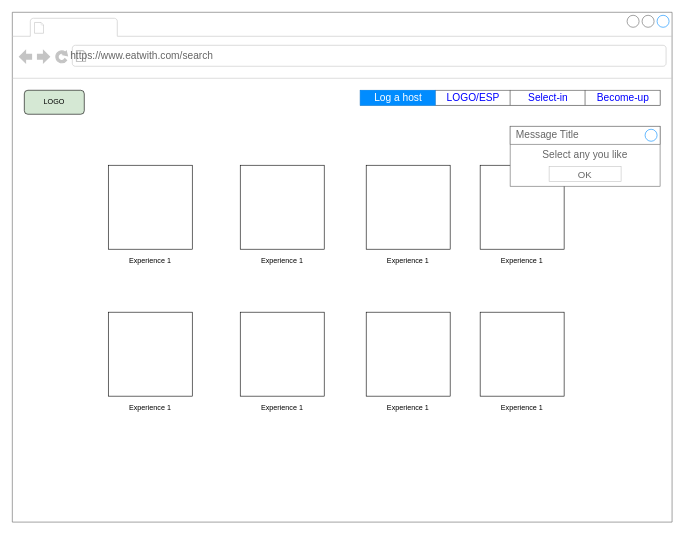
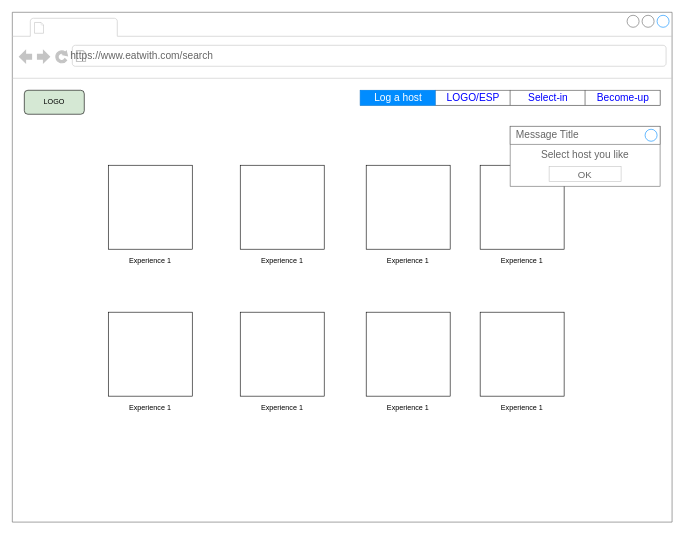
  <mxCell id="0" />
  <mxCell id="1" parent="0" />
  <mxCell id="2" value="ES/EUR" style="text;html=1;points=[];align=left;verticalAlign=top;spacingTop=-4;fontSize=14;fontFamily=Verdana" parent="1" vertex="1"><mxGeometry x="880" y="60" width="60" height="20" as="geometry" /></mxCell>
  <mxCell id="3" value="Login" style="text;html=1;points=[];align=left;verticalAlign=top;spacingTop=-4;fontSize=14;fontFamily=Verdana" parent="1" vertex="1"><mxGeometry x="950" y="60" width="60" height="20" as="geometry" /></mxCell>
  <mxCell id="4" value="Signup" style="text;html=1;points=[];align=left;verticalAlign=top;spacingTop=-4;fontSize=14;fontFamily=Verdana" parent="1" vertex="1"><mxGeometry x="1020" y="60" width="60" height="20" as="geometry" /></mxCell>
  <mxCell id="5" value="" style="strokeWidth=1;shadow=0;dashed=0;align=center;html=1;shape=mxgraph.mockup.containers.browserWindow;rSize=0;strokeColor=#666666;strokeColor2=#008cff;strokeColor3=#c4c4c4;mainText=,;recursiveResize=0;" parent="1" vertex="1"><mxGeometry width="1100" height="850" as="geometry" x="20" y="20" /></mxCell>
  <mxCell id="6" value="https://www.eatwith.com/search" style="strokeWidth=1;shadow=0;dashed=0;align=center;html=1;shape=mxgraph.mockup.containers.anchor;rSize=0;fontSize=17;fontColor=#666666;align=left;" parent="5" vertex="1"><mxGeometry x="95" y="60" width="250" height="26" as="geometry" /></mxCell>
  <mxCell id="7" value="LOGO" style="rounded=1;whiteSpace=wrap;html=1;fillColor=#d5e8d4;" parent="5" vertex="1"><mxGeometry x="20" y="130" width="100" height="40" as="geometry" /></mxCell>
  <mxCell id="8" value="" style="strokeWidth=1;shadow=0;dashed=0;align=center;html=1;shape=mxgraph.mockup.text.rrect;rSize=0;strokeColor=#666666;" parent="5" vertex="1"><mxGeometry x="580" y="130" width="500" height="25" as="geometry" /></mxCell>
  <mxCell id="9" value="LOGO/ESP" style="strokeColor=inherit;fillColor=inherit;gradientColor=inherit;strokeWidth=1;shadow=0;dashed=0;align=center;html=1;shape=mxgraph.mockup.text.rrect;rSize=0;fontSize=17;fontColor=#0000ff;" parent="8" vertex="1"><mxGeometry x="125" width="125" height="25" as="geometry" /></mxCell>
  <mxCell id="10" value="Select-in" style="strokeColor=inherit;fillColor=inherit;gradientColor=inherit;strokeWidth=1;shadow=0;dashed=0;align=center;html=1;shape=mxgraph.mockup.text.rrect;rSize=0;fontSize=17;fontColor=#0000ff;" parent="8" vertex="1"><mxGeometry x="250" width="125" height="25" as="geometry" /></mxCell>
  <mxCell id="11" value="Become-up" style="strokeColor=inherit;fillColor=inherit;gradientColor=inherit;strokeWidth=1;shadow=0;dashed=0;align=center;html=1;shape=mxgraph.mockup.text.rrect;rSize=0;fontSize=17;fontColor=#0000ff;" parent="8" vertex="1"><mxGeometry x="375" width="125" height="25" as="geometry" /></mxCell>
  <mxCell id="12" value="Log a host" style="strokeWidth=1;shadow=0;dashed=0;align=center;html=1;shape=mxgraph.mockup.text.rrect;rSize=0;fontSize=17;fontColor=#ffffff;fillColor=#008cff;strokeColor=#008cff;" parent="8" vertex="1"><mxGeometry width="125" height="25" as="geometry" /></mxCell>
  <mxCell id="13" value="" style="whiteSpace=wrap;html=1;aspect=fixed;" parent="5" vertex="1"><mxGeometry x="160" y="255" width="140" height="140" as="geometry" /></mxCell>
  <mxCell id="14" value="Experience 1" style="text;html=1;strokeColor=none;fillColor=none;align=center;verticalAlign=middle;whiteSpace=wrap;rounded=0;" parent="5" vertex="1"><mxGeometry x="175" y="405" width="110" height="20" as="geometry" /></mxCell>
  <mxCell id="15" value="" style="whiteSpace=wrap;html=1;aspect=fixed;" parent="5" vertex="1"><mxGeometry x="380" y="255" width="140" height="140" as="geometry" /></mxCell>
  <mxCell id="16" value="Experience 1" style="text;html=1;strokeColor=none;fillColor=none;align=center;verticalAlign=middle;whiteSpace=wrap;rounded=0;" parent="5" vertex="1"><mxGeometry x="395" y="405" width="110" height="20" as="geometry" /></mxCell>
  <mxCell id="17" value="" style="whiteSpace=wrap;html=1;aspect=fixed;" parent="5" vertex="1"><mxGeometry x="590" y="255" width="140" height="140" as="geometry" /></mxCell>
  <mxCell id="18" value="Experience 1" style="text;html=1;strokeColor=none;fillColor=none;align=center;verticalAlign=middle;whiteSpace=wrap;rounded=0;" parent="5" vertex="1"><mxGeometry x="605" y="405" width="110" height="20" as="geometry" /></mxCell>
  <mxCell id="19" value="" style="whiteSpace=wrap;html=1;aspect=fixed;" parent="5" vertex="1"><mxGeometry x="780" y="255" width="140" height="140" as="geometry" /></mxCell>
  <mxCell id="20" value="Experience 1" style="text;html=1;strokeColor=none;fillColor=none;align=center;verticalAlign=middle;whiteSpace=wrap;rounded=0;" parent="5" vertex="1"><mxGeometry x="795" y="405" width="110" height="20" as="geometry" /></mxCell>
  <mxCell id="21" value="" style="whiteSpace=wrap;html=1;aspect=fixed;" vertex="1" parent="5"><mxGeometry x="160" y="500" width="140" height="140" as="geometry" /></mxCell>
  <mxCell id="22" value="Experience 1" style="text;html=1;strokeColor=none;fillColor=none;align=center;verticalAlign=middle;whiteSpace=wrap;rounded=0;" vertex="1" parent="5"><mxGeometry x="175" y="650" width="110" height="20" as="geometry" /></mxCell>
  <mxCell id="23" value="" style="whiteSpace=wrap;html=1;aspect=fixed;" vertex="1" parent="5"><mxGeometry x="380" y="500" width="140" height="140" as="geometry" /></mxCell>
  <mxCell id="24" value="Experience 1" style="text;html=1;strokeColor=none;fillColor=none;align=center;verticalAlign=middle;whiteSpace=wrap;rounded=0;" vertex="1" parent="5"><mxGeometry x="395" y="650" width="110" height="20" as="geometry" /></mxCell>
  <mxCell id="25" value="" style="whiteSpace=wrap;html=1;aspect=fixed;" vertex="1" parent="5"><mxGeometry x="590" y="500" width="140" height="140" as="geometry" /></mxCell>
  <mxCell id="26" value="Experience 1" style="text;html=1;strokeColor=none;fillColor=none;align=center;verticalAlign=middle;whiteSpace=wrap;rounded=0;" vertex="1" parent="5"><mxGeometry x="605" y="650" width="110" height="20" as="geometry" /></mxCell>
  <mxCell id="27" value="" style="whiteSpace=wrap;html=1;aspect=fixed;" vertex="1" parent="5"><mxGeometry x="780" y="500" width="140" height="140" as="geometry" /></mxCell>
  <mxCell id="28" value="Experience 1" style="text;html=1;strokeColor=none;fillColor=none;align=center;verticalAlign=middle;whiteSpace=wrap;rounded=0;" vertex="1" parent="5"><mxGeometry x="795" y="650" width="110" height="20" as="geometry" /></mxCell>
- <mxCell id="29" value="Select any you like" style="strokeWidth=1;shadow=0;dashed=0;align=center;html=1;shape=mxgraph.mockup.containers.rrect;rSize=0;strokeColor=#666666;fontColor=#666666;fontSize=17;verticalAlign=top;whiteSpace=wrap;fillColor=#ffffff;spacingTop=32;" vertex="1" parent="5"><mxGeometry x="830" y="190" width="250" height="100" as="geometry" /></mxCell>
+ <mxCell id="29" value="Select host you like" style="strokeWidth=1;shadow=0;dashed=0;align=center;html=1;shape=mxgraph.mockup.containers.rrect;rSize=0;strokeColor=#666666;fontColor=#666666;fontSize=17;verticalAlign=top;whiteSpace=wrap;fillColor=#ffffff;spacingTop=32;" vertex="1" parent="5"><mxGeometry x="830" y="190" width="250" height="100" as="geometry" /></mxCell>
  <mxCell id="30" value="Message Title" style="strokeWidth=1;shadow=0;dashed=0;align=center;html=1;shape=mxgraph.mockup.containers.rrect;rSize=0;fontSize=17;fontColor=#666666;strokeColor=#666666;align=left;spacingLeft=8;fillColor=#ffffff;resizeWidth=1;" vertex="1" parent="29"><mxGeometry width="250" height="30" relative="1" as="geometry" /></mxCell>
  <mxCell id="31" value="" style="shape=ellipse;strokeColor=#008cff;resizable=0;fillColor=none;html=1;" vertex="1" parent="30"><mxGeometry x="1" y="0.5" width="20" height="20" relative="1" as="geometry"><mxPoint x="-25" y="-10" as="offset" /></mxGeometry></mxCell>
  <mxCell id="32" value="OK" style="strokeWidth=1;shadow=0;dashed=0;align=center;html=1;shape=mxgraph.mockup.containers.rrect;rSize=0;fontSize=16;fontColor=#666666;strokeColor=#c4c4c4;resizable=0;whiteSpace=wrap;fillColor=#ffffff;" vertex="1" parent="29"><mxGeometry x="0.5" y="1" width="120" height="25" relative="1" as="geometry"><mxPoint x="-60" y="-33" as="offset" /></mxGeometry></mxCell>
